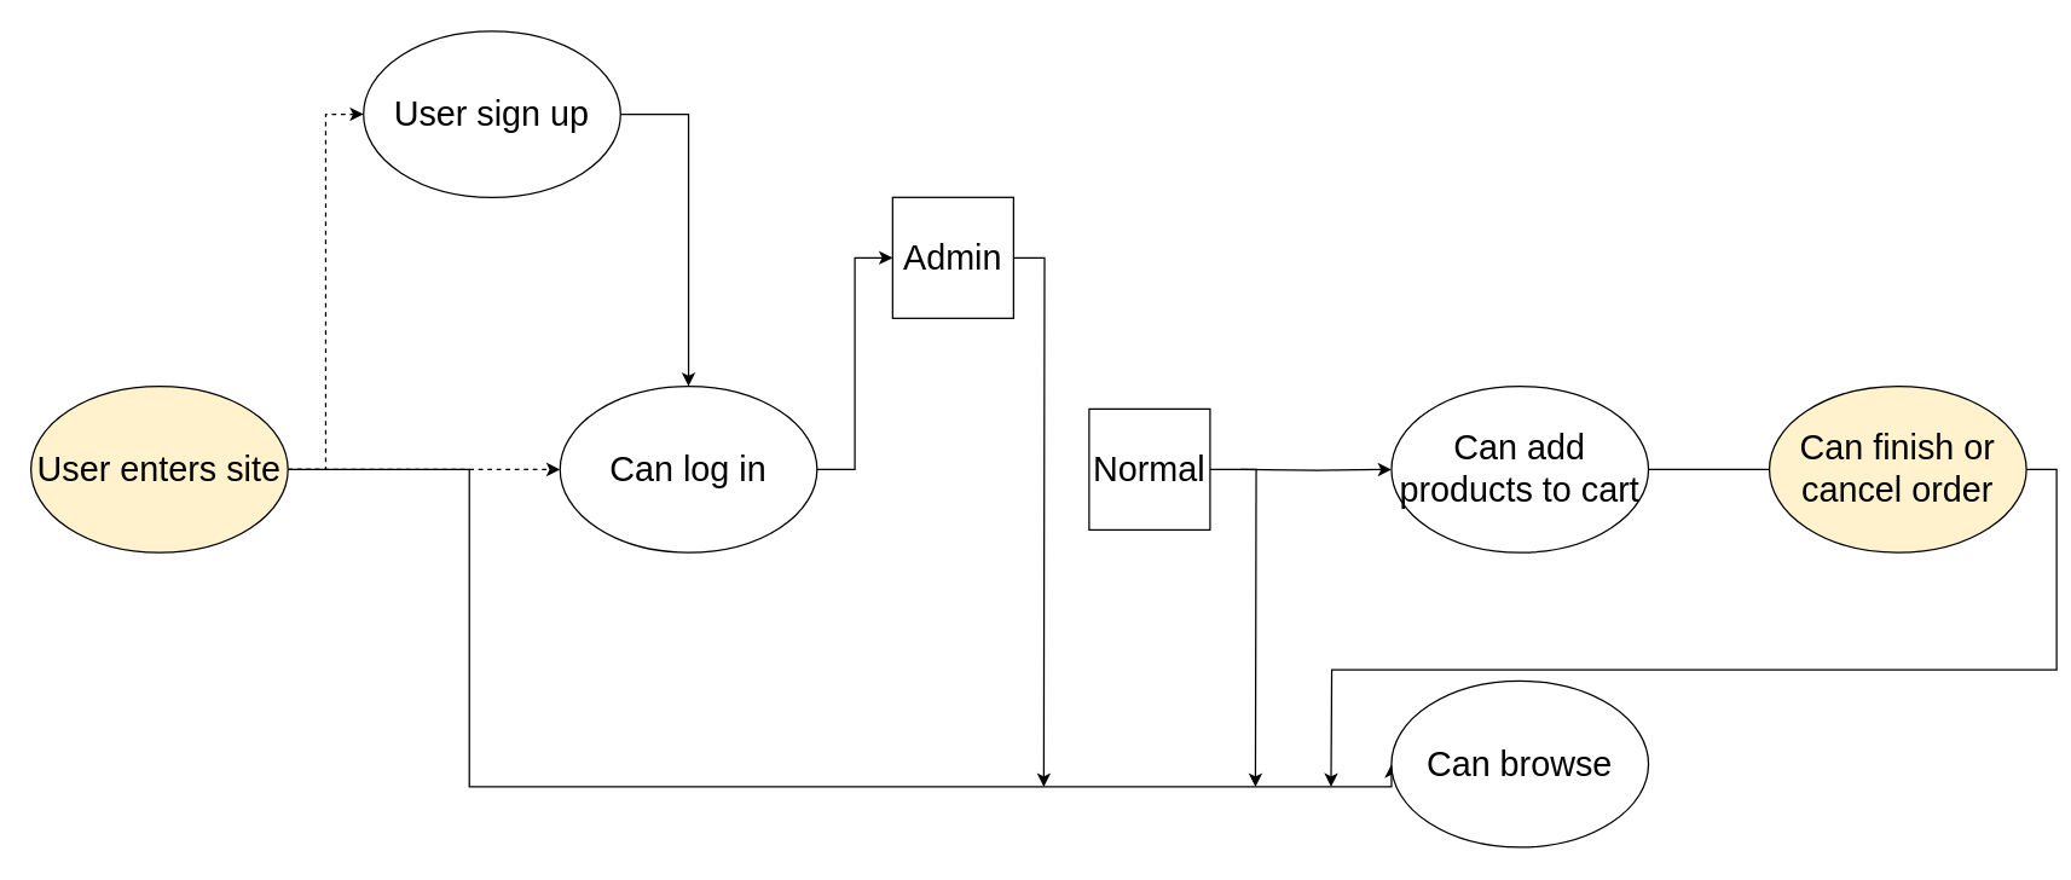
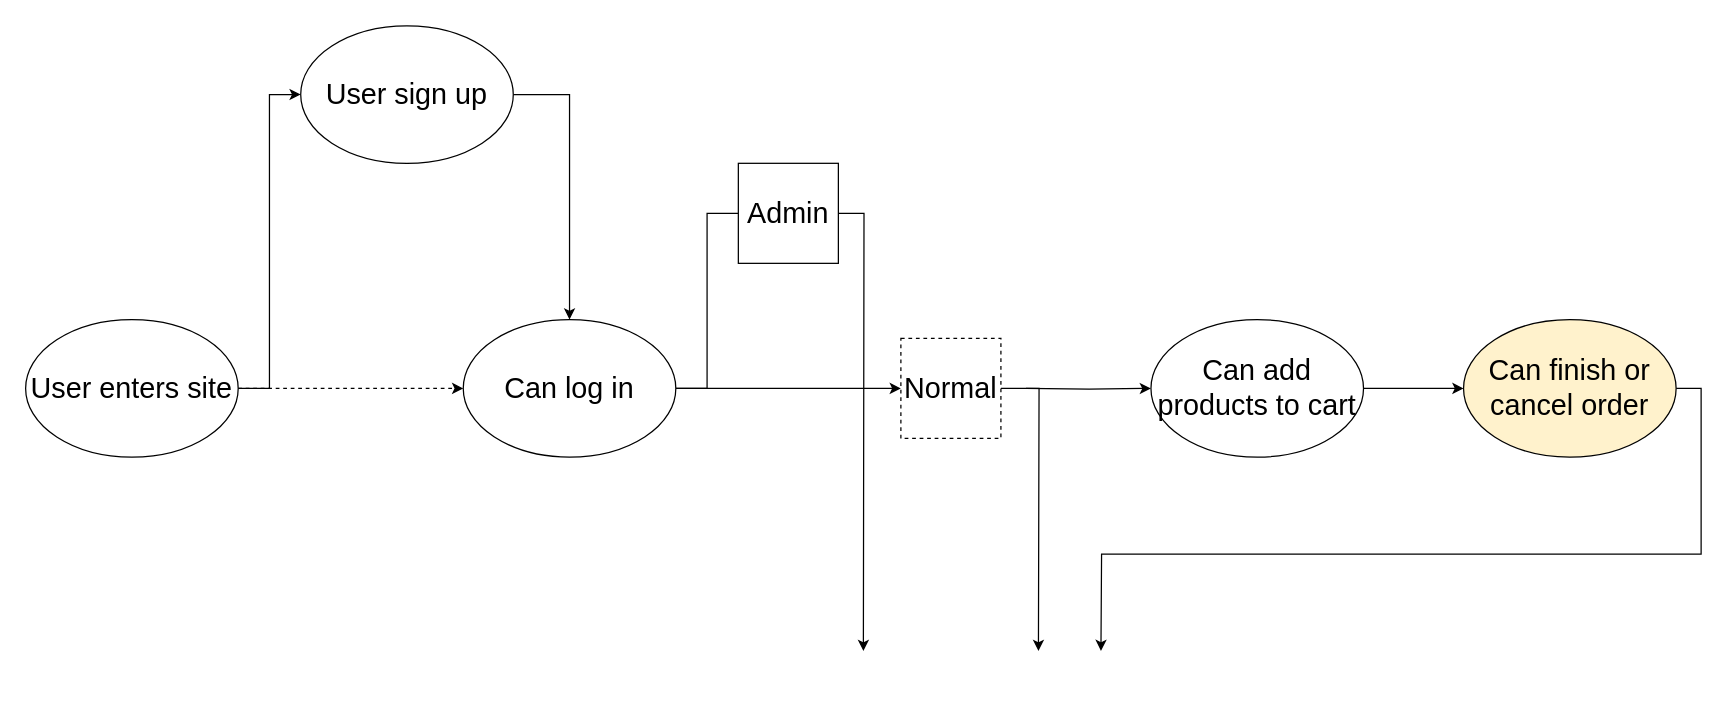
  <mxCell id="0" />
  <mxCell id="1" parent="0" />
  <mxCell id="2" style="edgeStyle=orthogonalEdgeStyle;rounded=0;orthogonalLoop=1;jettySize=auto;html=1;exitX=1;exitY=0.5;exitDx=0;exitDy=0;entryX=0;entryY=0.5;entryDx=0;entryDy=0;fontSize=23;dashed=1;" edge="1" parent="1" source="5" target="8"><mxGeometry relative="1" as="geometry" /></mxCell>
- <mxCell id="3" style="edgeStyle=orthogonalEdgeStyle;rounded=0;orthogonalLoop=1;jettySize=auto;html=1;exitX=1;exitY=0.5;exitDx=0;exitDy=0;fontSize=23;entryX=0;entryY=0.5;entryDx=0;entryDy=0;" edge="1" parent="1" source="5" target="16"><mxGeometry relative="1" as="geometry"><mxPoint x="350" y="515" as="targetPoint" /><Array as="points"><mxPoint x="310" y="310" /><mxPoint x="310" y="520" /></Array></mxGeometry></mxCell>
- <mxCell id="4" style="edgeStyle=orthogonalEdgeStyle;rounded=0;orthogonalLoop=1;jettySize=auto;html=1;exitX=1;exitY=0.5;exitDx=0;exitDy=0;fontSize=23;entryX=0;entryY=0.5;entryDx=0;entryDy=0;dashed=1;" edge="1" parent="1" source="5" target="18"><mxGeometry relative="1" as="geometry"><mxPoint x="130" y="65" as="targetPoint" /></mxGeometry></mxCell>
- <mxCell id="5" value="&lt;font style=&quot;font-size: 23px&quot;&gt;&lt;font style=&quot;font-size: 23px&quot;&gt;User&lt;/font&gt;&amp;nbsp;enters site&lt;/font&gt;" style="ellipse;whiteSpace=wrap;html=1;fillColor=#fff2cc;" vertex="1" parent="1"><mxGeometry x="20" y="255" width="170" height="110" as="geometry" /></mxCell>
- <mxCell id="7" style="edgeStyle=orthogonalEdgeStyle;rounded=0;orthogonalLoop=1;jettySize=auto;html=1;exitX=1;exitY=0.5;exitDx=0;exitDy=0;fontSize=23;entryX=0;entryY=0.5;entryDx=0;entryDy=0;" edge="1" parent="1" source="8" target="10"><mxGeometry relative="1" as="geometry"><mxPoint x="570" y="170" as="targetPoint" /></mxGeometry></mxCell>
+ <mxCell id="4" style="edgeStyle=orthogonalEdgeStyle;rounded=0;orthogonalLoop=1;jettySize=auto;html=1;exitX=1;exitY=0.5;exitDx=0;exitDy=0;fontSize=23;entryX=0;entryY=0.5;entryDx=0;entryDy=0;" edge="1" parent="1" source="5" target="18"><mxGeometry relative="1" as="geometry"><mxPoint x="130" y="65" as="targetPoint" /></mxGeometry></mxCell>
+ <mxCell id="5" value="&lt;font style=&quot;font-size: 23px&quot;&gt;&lt;font style=&quot;font-size: 23px&quot;&gt;User&lt;/font&gt;&amp;nbsp;enters site&lt;/font&gt;" style="ellipse;whiteSpace=wrap;html=1;" vertex="1" parent="1"><mxGeometry x="20" y="255" width="170" height="110" as="geometry" /></mxCell>
+ <mxCell id="6" style="edgeStyle=orthogonalEdgeStyle;rounded=0;orthogonalLoop=1;jettySize=auto;html=1;exitX=1;exitY=0.5;exitDx=0;exitDy=0;fontSize=23;entryX=0;entryY=0.5;entryDx=0;entryDy=0;" edge="1" parent="1" source="8" target="13"><mxGeometry relative="1" as="geometry"><mxPoint x="940" y="310" as="targetPoint" /></mxGeometry></mxCell>
+ <mxCell id="7" style="edgeStyle=orthogonalEdgeStyle;rounded=0;orthogonalLoop=1;jettySize=auto;html=1;exitX=1;exitY=0.5;exitDx=0;exitDy=0;fontSize=23;entryX=0;entryY=0.5;entryDx=0;entryDy=0;endArrow=none;" edge="1" parent="1" source="8" target="10"><mxGeometry relative="1" as="geometry"><mxPoint x="570" y="170" as="targetPoint" /></mxGeometry></mxCell>
  <mxCell id="8" value="&lt;span style=&quot;font-size: 23px&quot;&gt;Can log in&lt;/span&gt;" style="ellipse;whiteSpace=wrap;html=1;" vertex="1" parent="1"><mxGeometry x="370" y="255" width="170" height="110" as="geometry" /></mxCell>
  <mxCell id="9" style="edgeStyle=orthogonalEdgeStyle;rounded=0;orthogonalLoop=1;jettySize=auto;html=1;exitX=1;exitY=0.5;exitDx=0;exitDy=0;fontSize=23;" edge="1" parent="1" source="10"><mxGeometry relative="1" as="geometry"><mxPoint x="690" y="520" as="targetPoint" /></mxGeometry></mxCell>
  <mxCell id="10" value="Admin" style="whiteSpace=wrap;html=1;aspect=fixed;fontSize=23;" vertex="1" parent="1"><mxGeometry x="590" y="130" width="80" height="80" as="geometry" /></mxCell>
  <mxCell id="11" style="edgeStyle=orthogonalEdgeStyle;rounded=0;orthogonalLoop=1;jettySize=auto;html=1;entryX=0;entryY=0.5;entryDx=0;entryDy=0;fontSize=23;" edge="1" parent="1" target="15"><mxGeometry relative="1" as="geometry"><mxPoint x="820" y="310" as="sourcePoint" /></mxGeometry></mxCell>
  <mxCell id="12" style="edgeStyle=orthogonalEdgeStyle;rounded=0;orthogonalLoop=1;jettySize=auto;html=1;exitX=1;exitY=0.5;exitDx=0;exitDy=0;fontSize=23;" edge="1" parent="1" source="13"><mxGeometry relative="1" as="geometry"><mxPoint x="830" y="520" as="targetPoint" /></mxGeometry></mxCell>
- <mxCell id="13" value="Normal" style="whiteSpace=wrap;html=1;aspect=fixed;fontSize=23;" vertex="1" parent="1"><mxGeometry x="720" y="270" width="80" height="80" as="geometry" /></mxCell>
- <mxCell id="14" style="edgeStyle=orthogonalEdgeStyle;rounded=0;orthogonalLoop=1;jettySize=auto;html=1;exitX=1;exitY=0.5;exitDx=0;exitDy=0;fontSize=23;entryX=0;entryY=0.5;entryDx=0;entryDy=0;endArrow=none;" edge="1" parent="1" source="15" target="20"><mxGeometry relative="1" as="geometry"><mxPoint x="1140" y="310" as="targetPoint" /></mxGeometry></mxCell>
+ <mxCell id="13" value="Normal" style="whiteSpace=wrap;html=1;aspect=fixed;fontSize=23;dashed=1;" vertex="1" parent="1"><mxGeometry x="720" y="270" width="80" height="80" as="geometry" /></mxCell>
+ <mxCell id="14" style="edgeStyle=orthogonalEdgeStyle;rounded=0;orthogonalLoop=1;jettySize=auto;html=1;exitX=1;exitY=0.5;exitDx=0;exitDy=0;fontSize=23;entryX=0;entryY=0.5;entryDx=0;entryDy=0;" edge="1" parent="1" source="15" target="20"><mxGeometry relative="1" as="geometry"><mxPoint x="1140" y="310" as="targetPoint" /></mxGeometry></mxCell>
  <mxCell id="15" value="&lt;span style=&quot;font-size: 23px&quot;&gt;Can add products to cart&lt;/span&gt;" style="ellipse;whiteSpace=wrap;html=1;" vertex="1" parent="1"><mxGeometry x="920" y="255" width="170" height="110" as="geometry" /></mxCell>
- <mxCell id="16" value="&lt;span style=&quot;font-size: 23px&quot;&gt;Can browse&lt;/span&gt;" style="ellipse;whiteSpace=wrap;html=1;" vertex="1" parent="1"><mxGeometry x="920" y="450" width="170" height="110" as="geometry" /></mxCell>
  <mxCell id="17" style="edgeStyle=orthogonalEdgeStyle;rounded=0;orthogonalLoop=1;jettySize=auto;html=1;exitX=1;exitY=0.5;exitDx=0;exitDy=0;fontSize=23;" edge="1" parent="1" source="18" target="8"><mxGeometry relative="1" as="geometry"><mxPoint x="450" y="75" as="targetPoint" /><Array as="points"><mxPoint x="455" y="75" /></Array></mxGeometry></mxCell>
  <mxCell id="18" value="&lt;span style=&quot;font-size: 23px&quot;&gt;User sign up&lt;/span&gt;" style="ellipse;whiteSpace=wrap;html=1;" vertex="1" parent="1"><mxGeometry x="240" y="20" width="170" height="110" as="geometry" /></mxCell>
  <mxCell id="19" style="edgeStyle=orthogonalEdgeStyle;rounded=0;orthogonalLoop=1;jettySize=auto;html=1;exitX=1;exitY=0.5;exitDx=0;exitDy=0;fontSize=23;" edge="1" parent="1" source="20"><mxGeometry relative="1" as="geometry"><mxPoint y="520" as="targetPoint" x="880" /></mxGeometry></mxCell>
  <mxCell id="20" value="&lt;span style=&quot;font-size: 23px&quot;&gt;Can finish or cancel order&lt;/span&gt;" style="ellipse;whiteSpace=wrap;html=1;fillColor=#fff2cc;" vertex="1" parent="1"><mxGeometry x="1170" y="255" width="170" height="110" as="geometry" /></mxCell>
